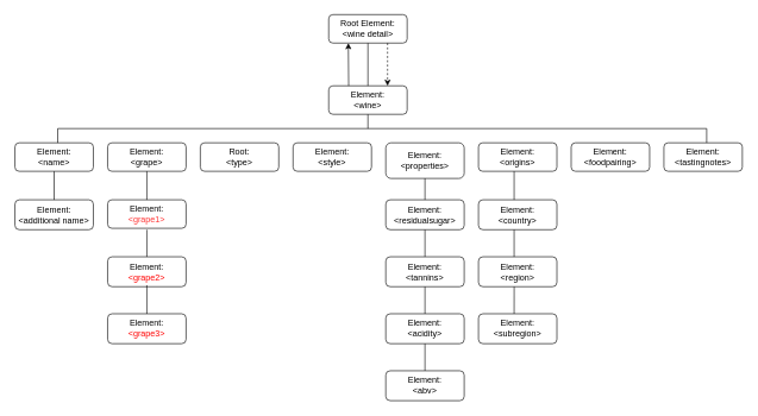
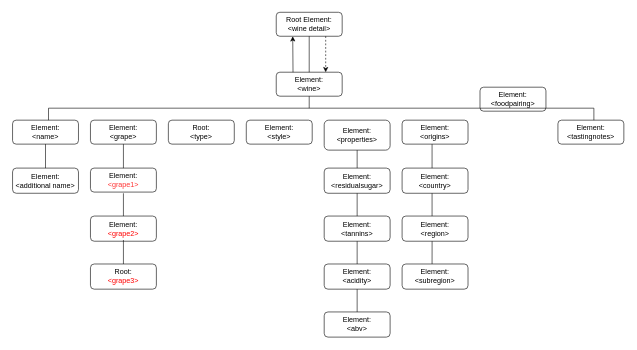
  <mxCell id="0" />
  <mxCell id="1" parent="0" />
  <mxCell id="2" value="&lt;div&gt;Root Element:&lt;/div&gt;&lt;div&gt;&amp;lt;wine detail&amp;gt;&lt;br&gt;&lt;/div&gt;" style="rounded=1;whiteSpace=wrap;html=1;" vertex="1" parent="1"><mxGeometry x="460" y="20" width="110" height="40" as="geometry" /></mxCell>
  <mxCell id="3" value="&lt;div&gt;Element:&lt;/div&gt;&lt;div&gt;&amp;lt;wine&amp;gt;&lt;br&gt;&lt;/div&gt;" style="rounded=1;whiteSpace=wrap;html=1;" vertex="1" parent="1"><mxGeometry x="460" y="120" width="110" height="40" as="geometry" /></mxCell>
  <mxCell id="4" value="&lt;div&gt;Element:&lt;/div&gt;&lt;div&gt;&amp;lt;tastingnotes&amp;gt;&lt;br&gt;&lt;/div&gt;" style="rounded=1;whiteSpace=wrap;html=1;" vertex="1" parent="1"><mxGeometry x="930" y="200" width="110" height="40" as="geometry" /></mxCell>
  <mxCell id="5" value="&lt;div&gt;Element:&lt;/div&gt;&lt;div&gt;&amp;lt;origins&amp;gt;&lt;br&gt;&lt;/div&gt;" style="rounded=1;whiteSpace=wrap;html=1;" vertex="1" parent="1"><mxGeometry x="670" y="200" width="110" height="40" as="geometry" /></mxCell>
- <mxCell id="6" value="&lt;div&gt;Element:&lt;/div&gt;&lt;div&gt;&amp;lt;foodpairing&amp;gt;&lt;br&gt;&lt;/div&gt;" style="rounded=1;whiteSpace=wrap;html=1;" vertex="1" parent="1"><mxGeometry x="800" y="200" width="110" height="40" as="geometry" /></mxCell>
+ <mxCell id="6" value="&lt;div&gt;Element:&lt;/div&gt;&lt;div&gt;&amp;lt;foodpairing&amp;gt;&lt;br&gt;&lt;/div&gt;" style="rounded=1;whiteSpace=wrap;html=1;" vertex="1" parent="1"><mxGeometry x="800" y="145" width="110" height="40" as="geometry" /></mxCell>
  <mxCell id="7" value="&lt;div&gt;Root:&lt;/div&gt;&lt;div&gt;&amp;lt;type&amp;gt;&lt;br&gt;&lt;/div&gt;" style="rounded=1;whiteSpace=wrap;html=1;" vertex="1" parent="1"><mxGeometry x="280" y="200" width="110" height="40" as="geometry" /></mxCell>
  <mxCell id="8" value="&lt;div&gt;Element:&lt;/div&gt;&lt;div&gt;&amp;lt;grape&amp;gt;&lt;br&gt;&lt;/div&gt;" style="rounded=1;whiteSpace=wrap;html=1;" vertex="1" parent="1"><mxGeometry x="150" y="200" width="110" height="40" as="geometry" /></mxCell>
  <mxCell id="9" value="&lt;div&gt;Element:&lt;/div&gt;&lt;div&gt;&amp;lt;name&amp;gt;&lt;br&gt;&lt;/div&gt;" style="rounded=1;whiteSpace=wrap;html=1;" vertex="1" parent="1"><mxGeometry x="20" y="200" width="110" height="40" as="geometry" /></mxCell>
  <mxCell id="10" value="&lt;div&gt;Element:&lt;/div&gt;&lt;div&gt;&amp;lt;additional name&amp;gt;&lt;br&gt;&lt;/div&gt;" style="rounded=1;whiteSpace=wrap;html=1;" vertex="1" parent="1"><mxGeometry x="20" y="280" width="110" height="42" as="geometry" /></mxCell>
  <mxCell id="11" value="&lt;div&gt;Element:&lt;/div&gt;&lt;div&gt;&lt;font color=&quot;#FF3333&quot;&gt;&amp;lt;grape1&amp;gt;&lt;/font&gt;&lt;br&gt;&lt;/div&gt;" style="rounded=1;whiteSpace=wrap;html=1;" vertex="1" parent="1"><mxGeometry x="150" y="280" width="110" height="40" as="geometry" /></mxCell>
  <mxCell id="12" value="&lt;div&gt;Element:&lt;/div&gt;&lt;div&gt;&lt;font color=&quot;#FF0000&quot;&gt;&amp;lt;grape2&amp;gt;&lt;/font&gt;&lt;br&gt;&lt;/div&gt;" style="rounded=1;whiteSpace=wrap;html=1;" vertex="1" parent="1"><mxGeometry x="150" y="360" width="110" height="42" as="geometry" /></mxCell>
- <mxCell id="13" value="&lt;div&gt;Element:&lt;/div&gt;&lt;div&gt;&lt;font color=&quot;#FF0000&quot;&gt;&amp;lt;grape3&amp;gt;&lt;/font&gt;&lt;br&gt;&lt;/div&gt;" style="rounded=1;whiteSpace=wrap;html=1;" vertex="1" parent="1"><mxGeometry x="150" y="440" width="110" height="42" as="geometry" /></mxCell>
+ <mxCell id="13" value="&lt;div&gt;Root:&lt;/div&gt;&lt;div&gt;&lt;font color=&quot;#FF0000&quot;&gt;&amp;lt;grape3&amp;gt;&lt;/font&gt;&lt;br&gt;&lt;/div&gt;" style="rounded=1;whiteSpace=wrap;html=1;" vertex="1" parent="1"><mxGeometry x="150" y="440" width="110" height="42" as="geometry" /></mxCell>
  <mxCell id="14" value="&lt;div&gt;Element:&lt;/div&gt;&lt;div&gt;&amp;lt;style&amp;gt;&lt;br&gt;&lt;/div&gt;" style="rounded=1;whiteSpace=wrap;html=1;" vertex="1" parent="1"><mxGeometry x="410" y="200" width="110" height="40" as="geometry" /></mxCell>
  <mxCell id="15" value="&lt;div&gt;Element:&lt;/div&gt;&lt;div&gt;&amp;lt;residualsugar&amp;gt;&lt;br&gt;&lt;/div&gt;" style="rounded=1;whiteSpace=wrap;html=1;" vertex="1" parent="1"><mxGeometry x="540" y="280" width="110" height="42" as="geometry" /></mxCell>
  <mxCell id="16" value="&lt;div&gt;Element:&lt;/div&gt;&lt;div&gt;&amp;lt;tannins&amp;gt;&lt;br&gt;&lt;/div&gt;" style="rounded=1;whiteSpace=wrap;html=1;" vertex="1" parent="1"><mxGeometry x="540" y="360" width="110" height="42" as="geometry" /></mxCell>
  <mxCell id="17" value="&lt;div&gt;Element:&lt;/div&gt;&lt;div&gt;&amp;lt;acidity&amp;gt;&lt;br&gt;&lt;/div&gt;" style="rounded=1;whiteSpace=wrap;html=1;" vertex="1" parent="1"><mxGeometry x="540" y="440" width="110" height="42" as="geometry" /></mxCell>
  <mxCell id="18" value="&lt;div&gt;Element:&lt;/div&gt;&lt;div&gt;&amp;lt;abv&amp;gt;&lt;br&gt;&lt;/div&gt;" style="rounded=1;whiteSpace=wrap;html=1;" vertex="1" parent="1"><mxGeometry x="540" y="520" width="110" height="42" as="geometry" /></mxCell>
  <mxCell id="19" value="&lt;div&gt;Element:&lt;/div&gt;&lt;div&gt;&amp;lt;properties&amp;gt;&lt;br&gt;&lt;/div&gt;" style="rounded=1;whiteSpace=wrap;html=1;" vertex="1" parent="1"><mxGeometry x="540" y="200" width="110" height="50" as="geometry" /></mxCell>
  <mxCell id="20" value="&lt;div&gt;Element:&lt;/div&gt;&lt;div&gt;&amp;lt;country&amp;gt;&lt;br&gt;&lt;/div&gt;" style="rounded=1;whiteSpace=wrap;html=1;" vertex="1" parent="1"><mxGeometry x="670" y="280" width="110" height="42" as="geometry" /></mxCell>
  <mxCell id="21" value="&lt;div&gt;Element:&lt;/div&gt;&lt;div&gt;&amp;lt;region&amp;gt;&lt;br&gt;&lt;/div&gt;" style="rounded=1;whiteSpace=wrap;html=1;" vertex="1" parent="1"><mxGeometry x="670" y="360" width="110" height="42" as="geometry" /></mxCell>
  <mxCell id="22" value="&lt;div&gt;Element:&lt;/div&gt;&lt;div&gt;&amp;lt;subregion&amp;gt;&lt;br&gt;&lt;/div&gt;" style="rounded=1;whiteSpace=wrap;html=1;" vertex="1" parent="1"><mxGeometry x="670" y="440" width="110" height="42" as="geometry" /></mxCell>
  <mxCell id="23" value="" style="endArrow=classic;html=1;entryX=0.25;entryY=1;entryDx=0;entryDy=0;" edge="1" parent="1" target="2"><mxGeometry width="50" height="50" relative="1" as="geometry"><mxPoint x="488" y="120" as="sourcePoint" /><mxPoint x="520" y="80" as="targetPoint" /></mxGeometry></mxCell>
  <mxCell id="24" value="" style="endArrow=classic;html=1;exitX=0.75;exitY=1;exitDx=0;exitDy=0;entryX=0.75;entryY=0;entryDx=0;entryDy=0;dashed=1;" edge="1" parent="1" source="2" target="3"><mxGeometry width="50" height="50" relative="1" as="geometry"><mxPoint x="570" y="70" as="sourcePoint" /><mxPoint x="520" y="120" as="targetPoint" /></mxGeometry></mxCell>
  <mxCell id="25" value="" style="endArrow=none;html=1;" edge="1" parent="1" source="3"><mxGeometry width="50" height="50" relative="1" as="geometry"><mxPoint x="515" y="99.289" as="sourcePoint" /><mxPoint x="515" y="60" as="targetPoint" /></mxGeometry></mxCell>
  <mxCell id="26" value="" style="endArrow=none;html=1;entryX=0.5;entryY=1;entryDx=0;entryDy=0;" edge="1" parent="1" target="3"><mxGeometry width="50" height="50" relative="1" as="geometry"><mxPoint x="515" y="180" as="sourcePoint" /><mxPoint x="550" y="160" as="targetPoint" /></mxGeometry></mxCell>
  <mxCell id="27" value="" style="endArrow=none;html=1;" edge="1" parent="1"><mxGeometry width="50" height="50" relative="1" as="geometry"><mxPoint x="80" y="180" as="sourcePoint" /><mxPoint x="990" y="180" as="targetPoint" /></mxGeometry></mxCell>
  <mxCell id="28" value="" style="endArrow=none;html=1;" edge="1" parent="1"><mxGeometry width="50" height="50" relative="1" as="geometry"><mxPoint x="80" y="200" as="sourcePoint" /><mxPoint x="80" y="180" as="targetPoint" /></mxGeometry></mxCell>
  <mxCell id="29" value="" style="endArrow=none;html=1;" edge="1" parent="1"><mxGeometry width="50" height="50" relative="1" as="geometry"><mxPoint x="990" y="200" as="sourcePoint" /><mxPoint x="990" y="180" as="targetPoint" /></mxGeometry></mxCell>
  <mxCell id="30" value="" style="endArrow=none;html=1;" edge="1" parent="1" source="10"><mxGeometry width="50" height="50" relative="1" as="geometry"><mxPoint x="75" y="259.289" as="sourcePoint" /><mxPoint x="75" y="240" as="targetPoint" /></mxGeometry></mxCell>
  <mxCell id="31" value="" style="endArrow=none;html=1;" edge="1" parent="1"><mxGeometry width="50" height="50" relative="1" as="geometry"><mxPoint x="205" y="280" as="sourcePoint" /><mxPoint x="205" y="240" as="targetPoint" /></mxGeometry></mxCell>
  <mxCell id="32" value="" style="endArrow=none;html=1;entryX=0.5;entryY=1;entryDx=0;entryDy=0;" edge="1" parent="1" target="19"><mxGeometry width="50" height="50" relative="1" as="geometry"><mxPoint x="595" y="280" as="sourcePoint" /><mxPoint x="630" y="240" as="targetPoint" /></mxGeometry></mxCell>
  <mxCell id="33" value="" style="endArrow=none;html=1;" edge="1" parent="1"><mxGeometry width="50" height="50" relative="1" as="geometry"><mxPoint x="720" y="280" as="sourcePoint" /><mxPoint x="720" y="240" as="targetPoint" /></mxGeometry></mxCell>
  <mxCell id="34" value="" style="endArrow=none;html=1;" edge="1" parent="1"><mxGeometry width="50" height="50" relative="1" as="geometry"><mxPoint x="720" y="360" as="sourcePoint" /><mxPoint x="720" y="322" as="targetPoint" /></mxGeometry></mxCell>
  <mxCell id="35" value="" style="endArrow=none;html=1;exitX=0.5;exitY=0;exitDx=0;exitDy=0;" edge="1" parent="1" source="16"><mxGeometry width="50" height="50" relative="1" as="geometry"><mxPoint x="580" y="380" as="sourcePoint" /><mxPoint x="595" y="322" as="targetPoint" /></mxGeometry></mxCell>
  <mxCell id="36" value="" style="endArrow=none;html=1;entryX=0.5;entryY=1;entryDx=0;entryDy=0;" edge="1" parent="1" target="16"><mxGeometry width="50" height="50" relative="1" as="geometry"><mxPoint x="595" y="440" as="sourcePoint" /><mxPoint x="620" y="400" as="targetPoint" /></mxGeometry></mxCell>
  <mxCell id="37" value="" style="endArrow=none;html=1;" edge="1" parent="1"><mxGeometry width="50" height="50" relative="1" as="geometry"><mxPoint x="595" y="520" as="sourcePoint" /><mxPoint x="595" y="482" as="targetPoint" /></mxGeometry></mxCell>
  <mxCell id="38" value="" style="endArrow=none;html=1;entryX=0.455;entryY=1;entryDx=0;entryDy=0;entryPerimeter=0;" edge="1" parent="1" target="21"><mxGeometry width="50" height="50" relative="1" as="geometry"><mxPoint x="720" y="440" as="sourcePoint" /><mxPoint x="760" y="400" as="targetPoint" /></mxGeometry></mxCell>
  <mxCell id="39" value="" style="endArrow=none;html=1;exitX=0.5;exitY=0;exitDx=0;exitDy=0;" edge="1" parent="1" source="12"><mxGeometry width="50" height="50" relative="1" as="geometry"><mxPoint x="180" y="370" as="sourcePoint" /><mxPoint x="205" y="322" as="targetPoint" /></mxGeometry></mxCell>
  <mxCell id="40" value="" style="endArrow=none;html=1;" edge="1" parent="1"><mxGeometry width="50" height="50" relative="1" as="geometry"><mxPoint x="205" y="440" as="sourcePoint" /><mxPoint x="205" y="400" as="targetPoint" /></mxGeometry></mxCell>
